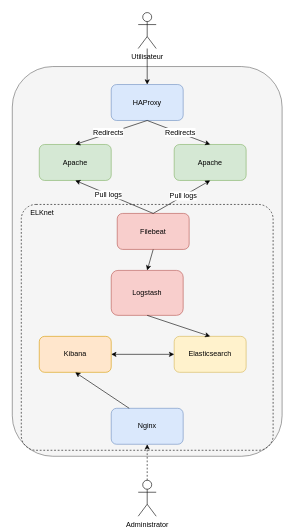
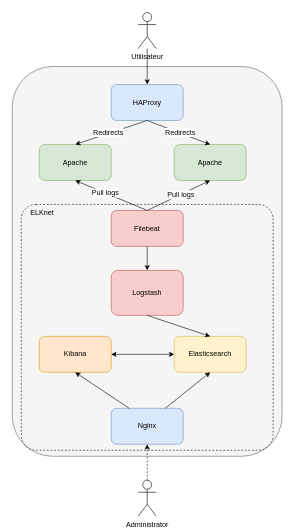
  <mxCell id="0" />
  <mxCell id="1" parent="0" />
  <mxCell id="2" value="" style="rounded=1;whiteSpace=wrap;html=1;fillColor=#f5f5f5;strokeColor=#666666;fontColor=#333333;" parent="1" vertex="1"><mxGeometry x="20" y="110" width="450" height="650" as="geometry" /></mxCell>
  <mxCell id="3" value="HAProxy" style="rounded=1;whiteSpace=wrap;html=1;fillColor=#dae8fc;strokeColor=#6c8ebf;" parent="1" vertex="1"><mxGeometry x="185" y="140" width="120" height="60" as="geometry" /></mxCell>
  <mxCell id="4" value="Apache" style="rounded=1;whiteSpace=wrap;html=1;fillColor=#d5e8d4;strokeColor=#82b366;" parent="1" vertex="1"><mxGeometry x="290" y="240" width="120" height="60" as="geometry" /></mxCell>
  <mxCell id="5" value="Apache" style="rounded=1;whiteSpace=wrap;html=1;fillColor=#d5e8d4;strokeColor=#82b366;" parent="1" vertex="1"><mxGeometry x="65" y="240" width="120" height="60" as="geometry" /></mxCell>
  <mxCell id="6" value="Utilisateur" style="shape=umlActor;verticalLabelPosition=bottom;labelBackgroundColor=#ffffff;verticalAlign=top;html=1;outlineConnect=0;" parent="1" vertex="1"><mxGeometry x="230" y="20" width="30" height="60" as="geometry" /></mxCell>
  <mxCell id="7" value="Elasticsearch" style="rounded=1;whiteSpace=wrap;html=1;fillColor=#fff2cc;strokeColor=#d6b656;" parent="1" vertex="1"><mxGeometry x="290" y="560" width="120" height="60" as="geometry" /></mxCell>
  <mxCell id="8" value="Kibana" style="rounded=1;whiteSpace=wrap;html=1;fillColor=#ffe6cc;strokeColor=#d79b00;" parent="1" vertex="1"><mxGeometry x="65" y="560" width="120" height="60" as="geometry" /></mxCell>
  <mxCell id="9" value="Administrator" style="shape=umlActor;verticalLabelPosition=bottom;labelBackgroundColor=#ffffff;verticalAlign=top;html=1;outlineConnect=0;" parent="1" vertex="1"><mxGeometry x="230" y="800" width="30" height="60" as="geometry" /></mxCell>
- <mxCell id="10" value="Filebeat" style="rounded=1;whiteSpace=wrap;html=1;fillColor=#f8cecc;strokeColor=#b85450;" parent="1" vertex="1"><mxGeometry x="195" y="355" width="120" height="60" as="geometry" /></mxCell>
+ <mxCell id="10" value="Filebeat" style="rounded=1;whiteSpace=wrap;html=1;fillColor=#f8cecc;strokeColor=#b85450;" parent="1" vertex="1"><mxGeometry x="185" y="350" width="120" height="60" as="geometry" /></mxCell>
  <mxCell id="11" value="Logstash" style="rounded=1;whiteSpace=wrap;html=1;fillColor=#f8cecc;strokeColor=#b85450;" parent="1" vertex="1"><mxGeometry x="185" y="450" width="120" height="75" as="geometry" /></mxCell>
  <mxCell id="12" value="" style="endArrow=classic;html=1;entryX=0.5;entryY=0;entryDx=0;entryDy=0;" parent="1" source="6" target="3" edge="1"><mxGeometry width="50" height="50" relative="1" as="geometry"><mxPoint x="240" y="380" as="sourcePoint" /><mxPoint x="290" y="330" as="targetPoint" /></mxGeometry></mxCell>
  <mxCell id="13" value="" style="endArrow=classic;html=1;exitX=0.5;exitY=1;exitDx=0;exitDy=0;entryX=0.5;entryY=0;entryDx=0;entryDy=0;" parent="1" source="3" target="4" edge="1"><mxGeometry width="50" height="50" relative="1" as="geometry"><mxPoint x="240" y="380" as="sourcePoint" /><mxPoint x="290" y="330" as="targetPoint" /></mxGeometry></mxCell>
  <mxCell id="14" value="Redirects" style="text;html=1;align=center;verticalAlign=middle;resizable=0;points=[];labelBackgroundColor=#ffffff;" parent="13" vertex="1" connectable="0"><mxGeometry x="0.194" y="1" relative="1" as="geometry"><mxPoint x="-7.97" y="-2.92" as="offset" /></mxGeometry></mxCell>
  <mxCell id="15" value="" style="endArrow=classic;html=1;entryX=0.5;entryY=0;entryDx=0;entryDy=0;exitX=0.5;exitY=1;exitDx=0;exitDy=0;" parent="1" source="3" target="5" edge="1"><mxGeometry width="50" height="50" relative="1" as="geometry"><mxPoint x="240" y="380" as="sourcePoint" /><mxPoint x="290" y="330" as="targetPoint" /></mxGeometry></mxCell>
  <mxCell id="16" value="Redirects" style="text;html=1;align=center;verticalAlign=middle;resizable=0;points=[];labelBackgroundColor=#ffffff;" parent="15" vertex="1" connectable="0"><mxGeometry x="-0.16" y="1" relative="1" as="geometry"><mxPoint x="-15.04" y="2.29" as="offset" /></mxGeometry></mxCell>
  <mxCell id="17" value="" style="endArrow=classic;html=1;entryX=0.5;entryY=1;entryDx=0;entryDy=0;exitX=0.5;exitY=0;exitDx=0;exitDy=0;" parent="1" source="10" target="4" edge="1"><mxGeometry width="50" height="50" relative="1" as="geometry"><mxPoint x="240" y="380" as="sourcePoint" /><mxPoint x="290" y="330" as="targetPoint" /></mxGeometry></mxCell>
  <mxCell id="18" value="Pull logs" style="text;html=1;align=center;verticalAlign=middle;resizable=0;points=[];labelBackgroundColor=#ffffff;" parent="17" vertex="1" connectable="0"><mxGeometry x="0.167" y="-3" relative="1" as="geometry"><mxPoint x="-7.36" as="offset" /></mxGeometry></mxCell>
  <mxCell id="19" value="" style="endArrow=classic;html=1;entryX=0.5;entryY=1;entryDx=0;entryDy=0;exitX=0.5;exitY=0;exitDx=0;exitDy=0;" parent="1" source="10" target="5" edge="1"><mxGeometry width="50" height="50" relative="1" as="geometry"><mxPoint x="240" y="380" as="sourcePoint" /><mxPoint x="290" y="330" as="targetPoint" /></mxGeometry></mxCell>
  <mxCell id="20" value="Pull logs" style="text;html=1;align=center;verticalAlign=middle;resizable=0;points=[];labelBackgroundColor=#ffffff;" parent="19" vertex="1" connectable="0"><mxGeometry x="0.165" relative="1" as="geometry"><mxPoint as="offset" /></mxGeometry></mxCell>
  <mxCell id="21" value="" style="endArrow=classic;html=1;exitX=0.5;exitY=1;exitDx=0;exitDy=0;entryX=0.5;entryY=0;entryDx=0;entryDy=0;" parent="1" source="10" target="11" edge="1"><mxGeometry width="50" height="50" relative="1" as="geometry"><mxPoint x="240" y="380" as="sourcePoint" /><mxPoint x="290" y="330" as="targetPoint" /></mxGeometry></mxCell>
  <mxCell id="22" value="" style="endArrow=classic;html=1;exitX=0.5;exitY=1;exitDx=0;exitDy=0;entryX=0.5;entryY=0;entryDx=0;entryDy=0;" parent="1" source="11" target="7" edge="1"><mxGeometry width="50" height="50" relative="1" as="geometry"><mxPoint x="240" y="380" as="sourcePoint" /><mxPoint x="290" y="330" as="targetPoint" /></mxGeometry></mxCell>
  <mxCell id="23" value="Nginx" style="rounded=1;whiteSpace=wrap;html=1;fillColor=#dae8fc;strokeColor=#6c8ebf;" vertex="1" parent="1"><mxGeometry x="185" y="680" width="120" height="60" as="geometry" /></mxCell>
  <mxCell id="24" value="" style="endArrow=classic;html=1;exitX=0.25;exitY=0;exitDx=0;exitDy=0;entryX=0.5;entryY=1;entryDx=0;entryDy=0;" edge="1" parent="1" source="23" target="8"><mxGeometry width="50" height="50" relative="1" as="geometry"><mxPoint x="270" y="510" as="sourcePoint" /><mxPoint x="320" y="460" as="targetPoint" /></mxGeometry></mxCell>
+ <mxCell id="25" value="" style="endArrow=classic;html=1;exitX=0.75;exitY=0;exitDx=0;exitDy=0;entryX=0.5;entryY=1;entryDx=0;entryDy=0;" edge="1" parent="1" source="23" target="7"><mxGeometry width="50" height="50" relative="1" as="geometry"><mxPoint x="270" y="510" as="sourcePoint" /><mxPoint x="320" y="460" as="targetPoint" /></mxGeometry></mxCell>
  <mxCell id="26" value="" style="endArrow=classic;startArrow=classic;html=1;exitX=1;exitY=0.5;exitDx=0;exitDy=0;entryX=0;entryY=0.5;entryDx=0;entryDy=0;" edge="1" parent="1" source="8" target="7"><mxGeometry width="50" height="50" relative="1" as="geometry"><mxPoint x="270" y="510" as="sourcePoint" /><mxPoint x="320" y="460" as="targetPoint" /></mxGeometry></mxCell>
  <mxCell id="27" value="" style="endArrow=classic;html=1;exitX=0.5;exitY=0;exitDx=0;exitDy=0;exitPerimeter=0;entryX=0.5;entryY=1;entryDx=0;entryDy=0;dashed=1;" edge="1" parent="1" source="9" target="23"><mxGeometry width="50" height="50" relative="1" as="geometry"><mxPoint x="270" y="510" as="sourcePoint" /><mxPoint x="320" y="460" as="targetPoint" /></mxGeometry></mxCell>
  <mxCell id="28" value="&amp;nbsp; &amp;nbsp; ELKnet" style="rounded=1;whiteSpace=wrap;html=1;dashed=1;fillColor=none;align=left;verticalAlign=top;arcSize=6;" vertex="1" parent="1"><mxGeometry x="35" y="340" width="420" height="410" as="geometry" /></mxCell>
